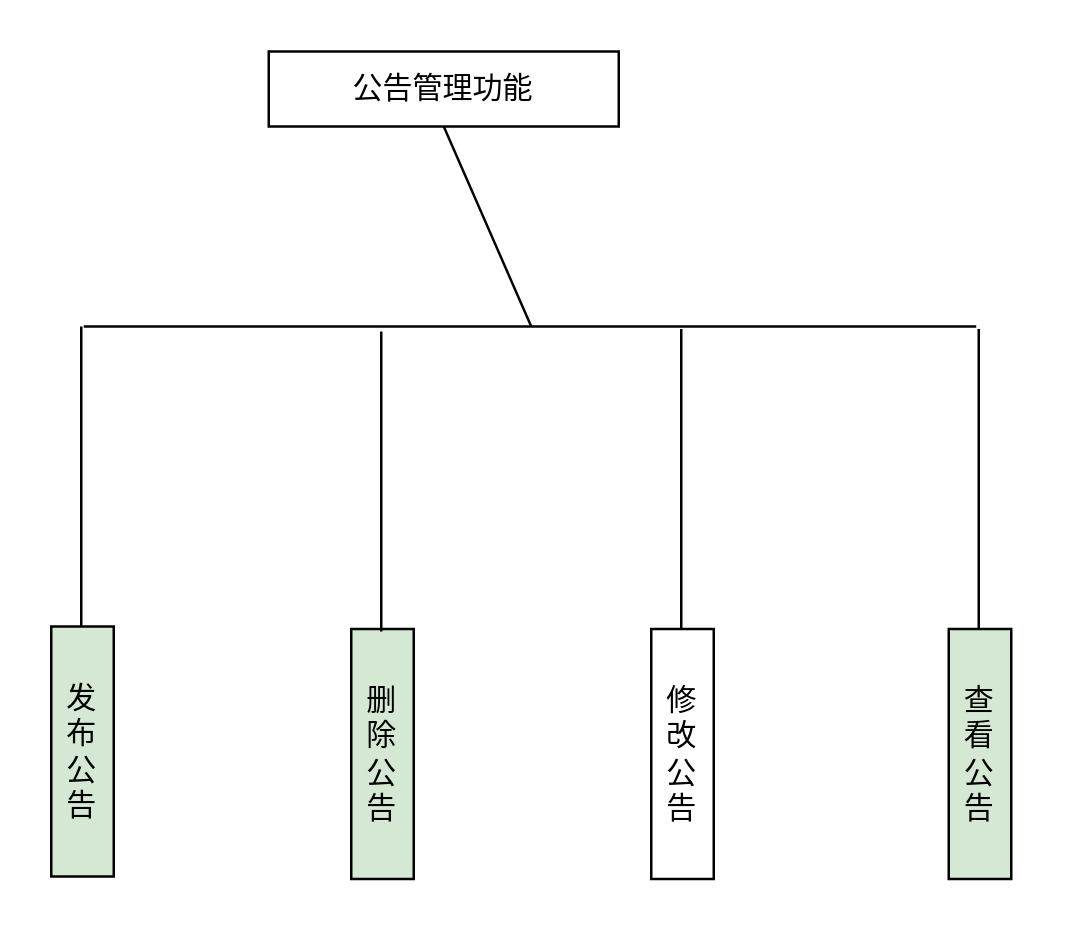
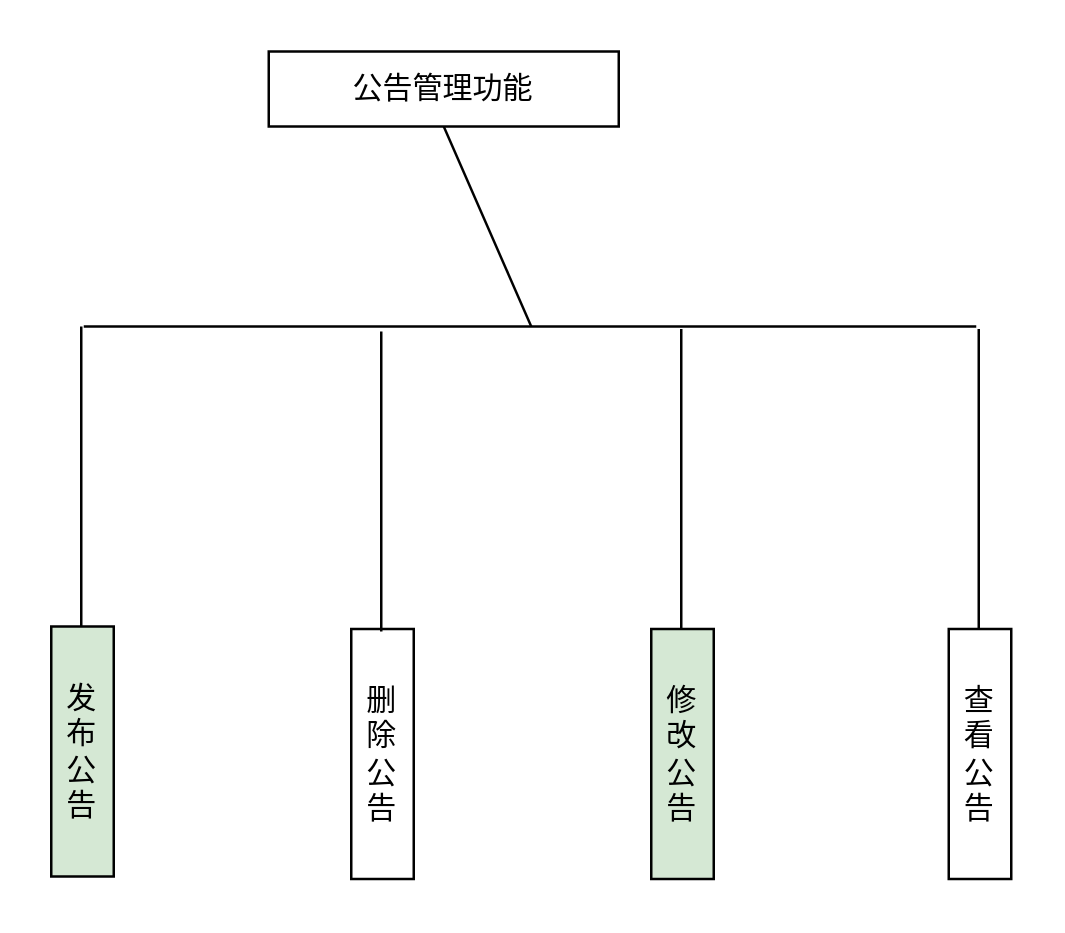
  <mxCell id="0" />
  <mxCell id="1" parent="0" />
  <mxCell id="2" value="&lt;font face=&quot;宋体&quot;&gt;公告管理功能&lt;/font&gt;" style="rounded=0;whiteSpace=wrap;html=1;" vertex="1" parent="1"><mxGeometry x="107" y="20" width="140" height="30" as="geometry" /></mxCell>
  <mxCell id="3" value="" style="endArrow=none;html=1;rounded=0;entryX=0.5;entryY=1;entryDx=0;entryDy=0;" edge="1" parent="1" target="2"><mxGeometry width="50" height="50" relative="1" as="geometry"><mxPoint x="212" y="130" as="sourcePoint" /><mxPoint x="72" y="300" as="targetPoint" /></mxGeometry></mxCell>
- <mxCell id="4" value="&lt;font face=&quot;宋体&quot;&gt;删除公告&lt;/font&gt;" style="rounded=0;whiteSpace=wrap;html=1;fillColor=#d5e8d4;" vertex="1" parent="1"><mxGeometry x="140" y="251" width="25" height="100" as="geometry" /></mxCell>
+ <mxCell id="4" value="&lt;font face=&quot;宋体&quot;&gt;删除公告&lt;/font&gt;" style="rounded=0;whiteSpace=wrap;html=1;" vertex="1" parent="1"><mxGeometry x="140" y="251" width="25" height="100" as="geometry" /></mxCell>
  <mxCell id="5" value="" style="endArrow=none;html=1;rounded=0;" edge="1" parent="1"><mxGeometry width="50" height="50" relative="1" as="geometry"><mxPoint x="33" y="130" as="sourcePoint" /><mxPoint x="390" y="130" as="targetPoint" /></mxGeometry></mxCell>
  <mxCell id="6" value="&lt;font face=&quot;宋体&quot;&gt;发布公告&lt;/font&gt;" style="rounded=0;whiteSpace=wrap;html=1;fillColor=#d5e8d4;" vertex="1" parent="1"><mxGeometry x="20" y="250" width="25" height="100" as="geometry" /></mxCell>
  <mxCell id="7" value="" style="endArrow=none;html=1;rounded=0;" edge="1" parent="1"><mxGeometry width="50" height="50" relative="1" as="geometry"><mxPoint x="32" y="250" as="sourcePoint" /><mxPoint x="32" y="130" as="targetPoint" /></mxGeometry></mxCell>
- <mxCell id="8" value="&lt;font face=&quot;宋体&quot;&gt;修改公告&lt;/font&gt;" style="rounded=0;whiteSpace=wrap;html=1;" vertex="1" parent="1"><mxGeometry x="260" y="251" width="25" height="100" as="geometry" /></mxCell>
+ <mxCell id="8" value="&lt;font face=&quot;宋体&quot;&gt;修改公告&lt;/font&gt;" style="rounded=0;whiteSpace=wrap;html=1;fillColor=#d5e8d4;" vertex="1" parent="1"><mxGeometry x="260" y="251" width="25" height="100" as="geometry" /></mxCell>
  <mxCell id="9" value="" style="endArrow=none;html=1;rounded=0;" edge="1" parent="1"><mxGeometry width="50" height="50" relative="1" as="geometry"><mxPoint x="272" y="251" as="sourcePoint" /><mxPoint x="272" y="131" as="targetPoint" /></mxGeometry></mxCell>
- <mxCell id="10" value="&lt;font face=&quot;宋体&quot;&gt;查看公告&lt;/font&gt;" style="rounded=0;whiteSpace=wrap;html=1;fillColor=#d5e8d4;" vertex="1" parent="1"><mxGeometry x="379" y="251" width="25" height="100" as="geometry" /></mxCell>
+ <mxCell id="10" value="&lt;font face=&quot;宋体&quot;&gt;查看公告&lt;/font&gt;" style="rounded=0;whiteSpace=wrap;html=1;" vertex="1" parent="1"><mxGeometry x="379" y="251" width="25" height="100" as="geometry" /></mxCell>
  <mxCell id="11" value="" style="endArrow=none;html=1;rounded=0;" edge="1" parent="1"><mxGeometry width="50" height="50" relative="1" as="geometry"><mxPoint x="391" y="251" as="sourcePoint" /><mxPoint x="391" y="131" as="targetPoint" /></mxGeometry></mxCell>
  <mxCell id="12" value="" style="endArrow=none;html=1;rounded=0;" edge="1" parent="1"><mxGeometry width="50" height="50" relative="1" as="geometry"><mxPoint x="152" y="252" as="sourcePoint" /><mxPoint x="152" y="132" as="targetPoint" /></mxGeometry></mxCell>
